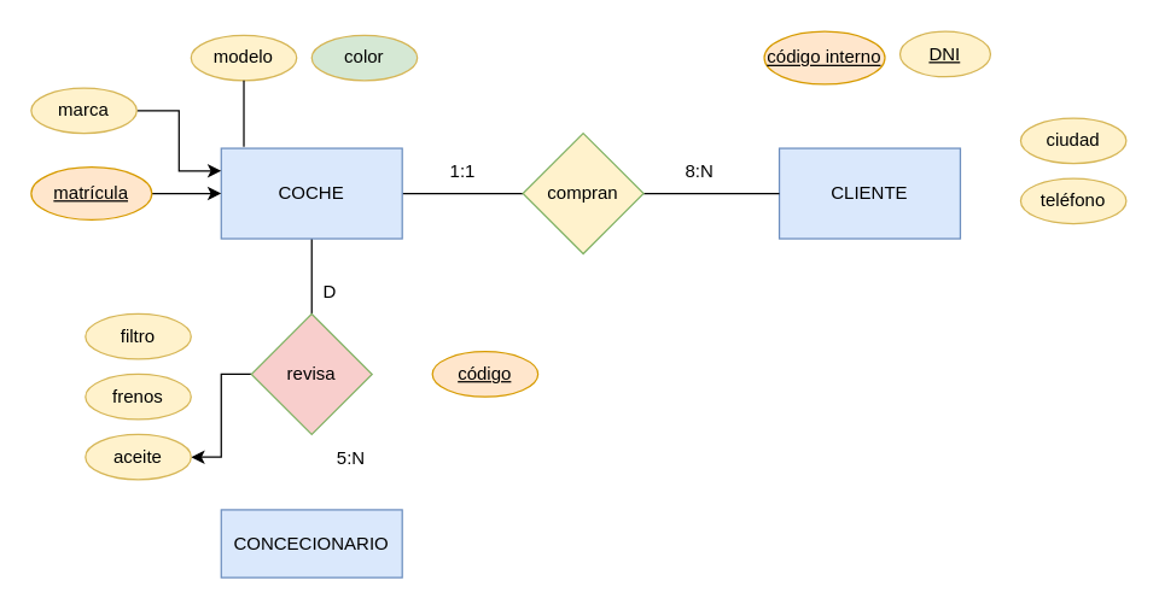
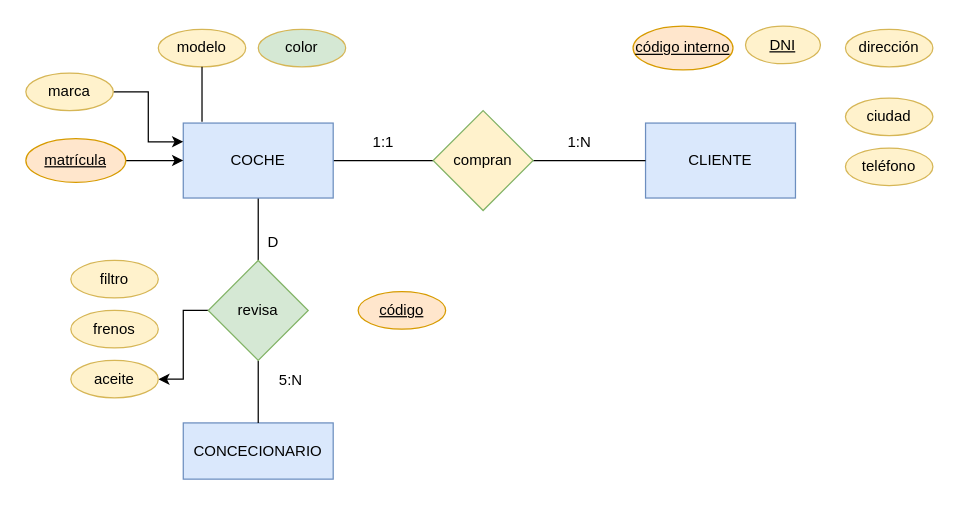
  <mxCell id="0" />
  <mxCell id="1" parent="0" />
  <mxCell id="2" style="edgeStyle=orthogonalEdgeStyle;rounded=0;orthogonalLoop=1;jettySize=auto;html=1;endArrow=none;endFill=0;" edge="1" parent="1" source="4" target="11"><mxGeometry relative="1" as="geometry" /></mxCell>
  <mxCell id="3" style="edgeStyle=orthogonalEdgeStyle;rounded=0;orthogonalLoop=1;jettySize=auto;html=1;entryX=0;entryY=0.5;entryDx=0;entryDy=0;endArrow=none;endFill=0;" edge="1" parent="1" source="4" target="8"><mxGeometry relative="1" as="geometry" /></mxCell>
  <mxCell id="4" value="COCHE" style="rounded=0;whiteSpace=wrap;html=1;fillColor=#dae8fc;strokeColor=#6c8ebf;" vertex="1" parent="1"><mxGeometry x="146" y="98" width="120" height="60" as="geometry" /></mxCell>
  <mxCell id="5" value="CONCECIONARIO" style="rounded=0;whiteSpace=wrap;html=1;fillColor=#dae8fc;strokeColor=#6c8ebf;" vertex="1" parent="1"><mxGeometry x="146" y="338" width="120" height="45" as="geometry" /></mxCell>
  <mxCell id="6" value="CLIENTE" style="rounded=0;whiteSpace=wrap;html=1;fillColor=#dae8fc;strokeColor=#6c8ebf;" vertex="1" parent="1"><mxGeometry x="516" y="98" width="120" height="60" as="geometry" /></mxCell>
  <mxCell id="7" style="edgeStyle=orthogonalEdgeStyle;rounded=0;orthogonalLoop=1;jettySize=auto;html=1;fillColor=#d5e8d4;strokeColor=#000000;endArrow=none;endFill=0;" edge="1" parent="1" source="8" target="6"><mxGeometry relative="1" as="geometry" /></mxCell>
  <mxCell id="8" value="compran" style="rhombus;whiteSpace=wrap;html=1;fillColor=#fff2cc;strokeColor=#82b366;" vertex="1" parent="1"><mxGeometry x="346" y="88" width="80" height="80" as="geometry" /></mxCell>
+ <mxCell id="9" style="edgeStyle=orthogonalEdgeStyle;rounded=0;orthogonalLoop=1;jettySize=auto;html=1;endArrow=none;endFill=0;entryX=0.5;entryY=0;entryDx=0;entryDy=0;" edge="1" parent="1" source="11" target="5"><mxGeometry relative="1" as="geometry"><mxPoint x="206" y="328" as="targetPoint" /></mxGeometry></mxCell>
  <mxCell id="10" style="edgeStyle=orthogonalEdgeStyle;rounded=0;orthogonalLoop=1;jettySize=auto;html=1;" edge="1" parent="1" source="11" target="24"><mxGeometry relative="1" as="geometry" /></mxCell>
- <mxCell id="11" value="revisa" style="rhombus;whiteSpace=wrap;html=1;fillColor=#f8cecc;strokeColor=#82b366;" vertex="1" parent="1"><mxGeometry x="166" y="208" width="80" height="80" as="geometry" /></mxCell>
+ <mxCell id="11" value="revisa" style="rhombus;whiteSpace=wrap;html=1;fillColor=#d5e8d4;strokeColor=#82b366;" vertex="1" parent="1"><mxGeometry x="166" y="208" width="80" height="80" as="geometry" /></mxCell>
  <mxCell id="12" style="edgeStyle=orthogonalEdgeStyle;rounded=0;orthogonalLoop=1;jettySize=auto;html=1;entryX=0;entryY=0.25;entryDx=0;entryDy=0;" edge="1" parent="1" source="13" target="4"><mxGeometry relative="1" as="geometry" /></mxCell>
  <mxCell id="13" value="marca" style="ellipse;whiteSpace=wrap;html=1;align=center;fillColor=#fff2cc;strokeColor=#d6b656;" vertex="1" parent="1"><mxGeometry x="20" y="58" width="70" height="30" as="geometry" /></mxCell>
  <mxCell id="14" value="color" style="ellipse;whiteSpace=wrap;html=1;align=center;fillColor=#d5e8d4;strokeColor=#d6b656;" vertex="1" parent="1"><mxGeometry x="206" y="23" width="70" height="30" as="geometry" /></mxCell>
  <mxCell id="15" value="modelo" style="ellipse;whiteSpace=wrap;html=1;align=center;fillColor=#fff2cc;strokeColor=#d6b656;" vertex="1" parent="1"><mxGeometry x="126" y="23" width="70" height="30" as="geometry" /></mxCell>
  <mxCell id="16" style="edgeStyle=orthogonalEdgeStyle;rounded=0;orthogonalLoop=1;jettySize=auto;html=1;" edge="1" parent="1" source="17" target="4"><mxGeometry relative="1" as="geometry" /></mxCell>
  <mxCell id="17" value="matrícula" style="ellipse;whiteSpace=wrap;html=1;align=center;fontStyle=4;fillColor=#ffe6cc;strokeColor=#d79b00;" vertex="1" parent="1"><mxGeometry x="20" y="110.5" width="80" height="35" as="geometry" /></mxCell>
  <mxCell id="18" value="&lt;u&gt;código&lt;/u&gt;" style="ellipse;whiteSpace=wrap;html=1;align=center;fillColor=#ffe6cc;strokeColor=#d79b00;" vertex="1" parent="1"><mxGeometry x="286" y="233" width="70" height="30" as="geometry" /></mxCell>
  <mxCell id="19" value="teléfono" style="ellipse;whiteSpace=wrap;html=1;align=center;fillColor=#fff2cc;strokeColor=#d6b656;" vertex="1" parent="1"><mxGeometry x="676" y="118" width="70" height="30" as="geometry" /></mxCell>
  <mxCell id="20" value="ciudad" style="ellipse;whiteSpace=wrap;html=1;align=center;fillColor=#fff2cc;strokeColor=#d6b656;" vertex="1" parent="1"><mxGeometry x="676" y="78" width="70" height="30" as="geometry" /></mxCell>
+ <mxCell id="21" value="dirección" style="ellipse;whiteSpace=wrap;html=1;align=center;fillColor=#fff2cc;strokeColor=#d6b656;" vertex="1" parent="1"><mxGeometry x="676" y="23" width="70" height="30" as="geometry" /></mxCell>
  <mxCell id="22" value="&lt;u&gt;DNI&lt;/u&gt;" style="ellipse;whiteSpace=wrap;html=1;align=center;fillColor=#fff2cc;strokeColor=#d6b656;" vertex="1" parent="1"><mxGeometry x="596" y="20.5" width="60" height="30" as="geometry" /></mxCell>
  <mxCell id="23" value="código interno" style="ellipse;whiteSpace=wrap;html=1;align=center;fontStyle=4;fillColor=#ffe6cc;strokeColor=#d79b00;" vertex="1" parent="1"><mxGeometry x="506" y="20.5" width="80" height="35" as="geometry" /></mxCell>
  <mxCell id="24" value="aceite" style="ellipse;whiteSpace=wrap;html=1;align=center;fillColor=#fff2cc;strokeColor=#d6b656;" vertex="1" parent="1"><mxGeometry x="56" y="288" width="70" height="30" as="geometry" /></mxCell>
  <mxCell id="25" value="frenos" style="ellipse;whiteSpace=wrap;html=1;align=center;fillColor=#fff2cc;strokeColor=#d6b656;" vertex="1" parent="1"><mxGeometry x="56" y="248" width="70" height="30" as="geometry" /></mxCell>
  <mxCell id="26" value="filtro" style="ellipse;whiteSpace=wrap;html=1;align=center;fillColor=#fff2cc;strokeColor=#d6b656;" vertex="1" parent="1"><mxGeometry x="56" y="208" width="70" height="30" as="geometry" /></mxCell>
  <mxCell id="27" style="edgeStyle=orthogonalEdgeStyle;rounded=0;orthogonalLoop=1;jettySize=auto;html=1;entryX=0.125;entryY=-0.017;entryDx=0;entryDy=0;entryPerimeter=0;endArrow=none;endFill=0;" edge="1" parent="1" source="15" target="4"><mxGeometry relative="1" as="geometry" /></mxCell>
  <mxCell id="28" value="" style="shape=table;startSize=0;container=1;collapsible=1;childLayout=tableLayout;fixedRows=1;rowLines=0;fontStyle=0;align=center;resizeLast=1;strokeColor=none;fillColor=none;collapsible=0;whiteSpace=wrap;html=1;" vertex="1" parent="1"><mxGeometry x="260" y="98" width="180" height="30" as="geometry" /></mxCell>
  <mxCell id="29" value="" style="shape=tableRow;horizontal=0;startSize=0;swimlaneHead=0;swimlaneBody=0;fillColor=none;collapsible=0;dropTarget=0;points=[[0,0.5],[1,0.5]];portConstraint=eastwest;top=0;left=0;right=0;bottom=0;" vertex="1" parent="28"><mxGeometry width="180" height="30" as="geometry" /></mxCell>
  <mxCell id="30" value="" style="shape=partialRectangle;connectable=0;fillColor=none;top=0;left=0;bottom=0;right=0;editable=1;overflow=hidden;" vertex="1" parent="29"><mxGeometry width="30" height="30" as="geometry"><mxRectangle width="30" height="30" as="alternateBounds" /></mxGeometry></mxCell>
  <mxCell id="31" value="1:1" style="shape=partialRectangle;connectable=0;fillColor=none;top=0;left=0;bottom=0;right=0;align=left;spacingLeft=6;overflow=hidden;" vertex="1" parent="29"><mxGeometry x="30" width="150" height="30" as="geometry"><mxRectangle width="150" height="30" as="alternateBounds" /></mxGeometry></mxCell>
  <mxCell id="32" value="" style="shape=table;startSize=0;container=1;collapsible=1;childLayout=tableLayout;fixedRows=1;rowLines=0;fontStyle=0;align=center;resizeLast=1;strokeColor=none;fillColor=none;collapsible=0;whiteSpace=wrap;html=1;" vertex="1" parent="1"><mxGeometry x="416" y="98" width="180" height="30" as="geometry" /></mxCell>
  <mxCell id="33" value="" style="shape=tableRow;horizontal=0;startSize=0;swimlaneHead=0;swimlaneBody=0;fillColor=none;collapsible=0;dropTarget=0;points=[[0,0.5],[1,0.5]];portConstraint=eastwest;top=0;left=0;right=0;bottom=0;" vertex="1" parent="32"><mxGeometry width="180" height="30" as="geometry" /></mxCell>
  <mxCell id="34" value="" style="shape=partialRectangle;connectable=0;fillColor=none;top=0;left=0;bottom=0;right=0;editable=1;overflow=hidden;" vertex="1" parent="33"><mxGeometry width="30" height="30" as="geometry"><mxRectangle width="30" height="30" as="alternateBounds" /></mxGeometry></mxCell>
- <mxCell id="35" value="8:N" style="shape=partialRectangle;connectable=0;fillColor=none;top=0;left=0;bottom=0;right=0;align=left;spacingLeft=6;overflow=hidden;" vertex="1" parent="33"><mxGeometry x="30" width="150" height="30" as="geometry"><mxRectangle width="150" height="30" as="alternateBounds" /></mxGeometry></mxCell>
+ <mxCell id="35" value="1:N" style="shape=partialRectangle;connectable=0;fillColor=none;top=0;left=0;bottom=0;right=0;align=left;spacingLeft=6;overflow=hidden;" vertex="1" parent="33"><mxGeometry x="30" width="150" height="30" as="geometry"><mxRectangle width="150" height="30" as="alternateBounds" /></mxGeometry></mxCell>
  <mxCell id="36" value="" style="shape=table;startSize=0;container=1;collapsible=1;childLayout=tableLayout;fixedRows=1;rowLines=0;fontStyle=0;align=center;resizeLast=1;strokeColor=none;fillColor=none;collapsible=0;whiteSpace=wrap;html=1;" vertex="1" parent="1"><mxGeometry x="176" y="178" width="180" height="30" as="geometry" /></mxCell>
  <mxCell id="37" value="" style="shape=tableRow;horizontal=0;startSize=0;swimlaneHead=0;swimlaneBody=0;fillColor=none;collapsible=0;dropTarget=0;points=[[0,0.5],[1,0.5]];portConstraint=eastwest;top=0;left=0;right=0;bottom=0;" vertex="1" parent="36"><mxGeometry width="180" height="30" as="geometry" /></mxCell>
  <mxCell id="38" value="" style="shape=partialRectangle;connectable=0;fillColor=none;top=0;left=0;bottom=0;right=0;editable=1;overflow=hidden;" vertex="1" parent="37"><mxGeometry width="30" height="30" as="geometry"><mxRectangle width="30" height="30" as="alternateBounds" /></mxGeometry></mxCell>
  <mxCell id="39" value="D" style="shape=partialRectangle;connectable=0;fillColor=none;top=0;left=0;bottom=0;right=0;align=left;spacingLeft=6;overflow=hidden;" vertex="1" parent="37"><mxGeometry x="30" width="150" height="30" as="geometry"><mxRectangle width="150" height="30" as="alternateBounds" /></mxGeometry></mxCell>
  <mxCell id="40" value="" style="shape=table;startSize=0;container=1;collapsible=1;childLayout=tableLayout;fixedRows=1;rowLines=0;fontStyle=0;align=center;resizeLast=1;strokeColor=none;fillColor=none;collapsible=0;whiteSpace=wrap;html=1;" vertex="1" parent="1"><mxGeometry x="185" y="288" width="180" height="30" as="geometry" /></mxCell>
  <mxCell id="41" value="" style="shape=tableRow;horizontal=0;startSize=0;swimlaneHead=0;swimlaneBody=0;fillColor=none;collapsible=0;dropTarget=0;points=[[0,0.5],[1,0.5]];portConstraint=eastwest;top=0;left=0;right=0;bottom=0;" vertex="1" parent="40"><mxGeometry width="180" height="30" as="geometry" /></mxCell>
  <mxCell id="42" value="" style="shape=partialRectangle;connectable=0;fillColor=none;top=0;left=0;bottom=0;right=0;editable=1;overflow=hidden;" vertex="1" parent="41"><mxGeometry width="30" height="30" as="geometry"><mxRectangle width="30" height="30" as="alternateBounds" /></mxGeometry></mxCell>
  <mxCell id="43" value="5:N" style="shape=partialRectangle;connectable=0;fillColor=none;top=0;left=0;bottom=0;right=0;align=left;spacingLeft=6;overflow=hidden;" vertex="1" parent="41"><mxGeometry x="30" width="150" height="30" as="geometry"><mxRectangle width="150" height="30" as="alternateBounds" /></mxGeometry></mxCell>
